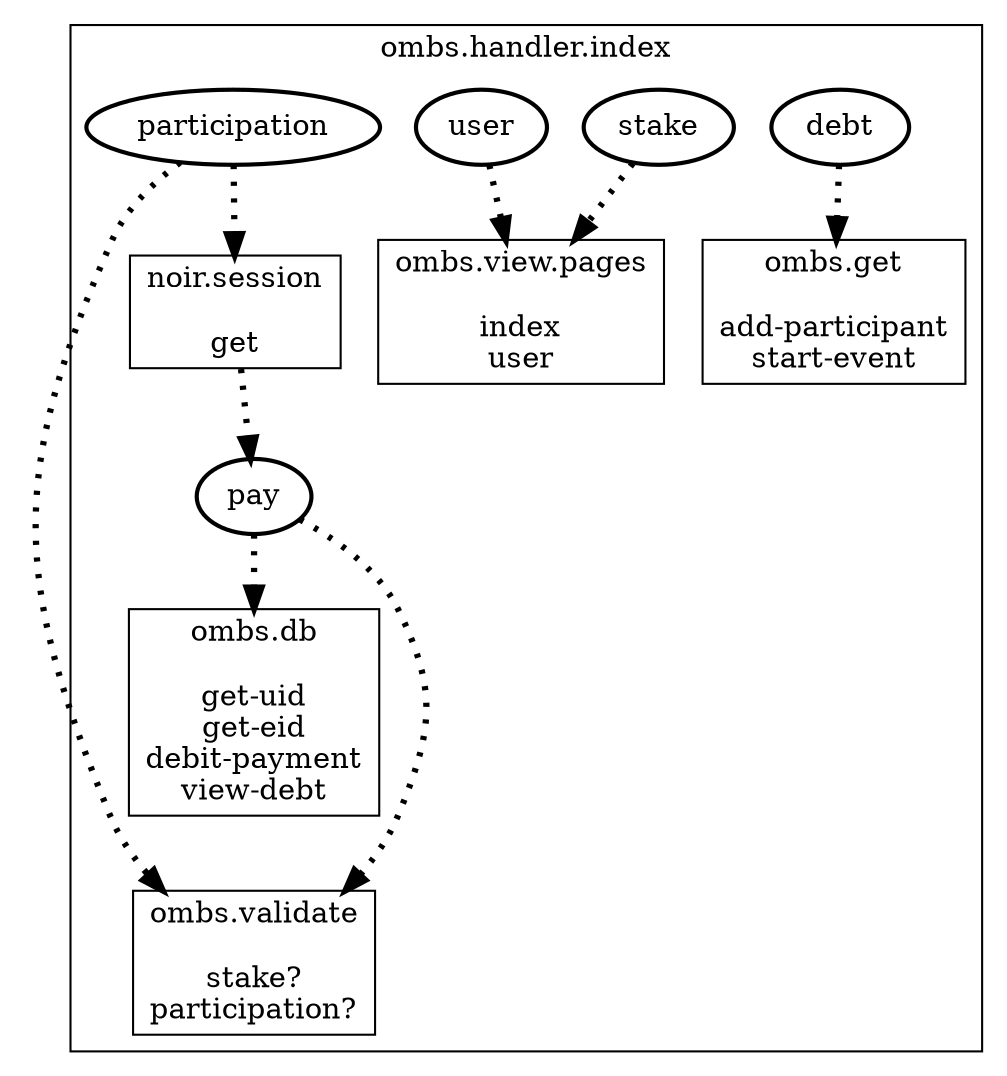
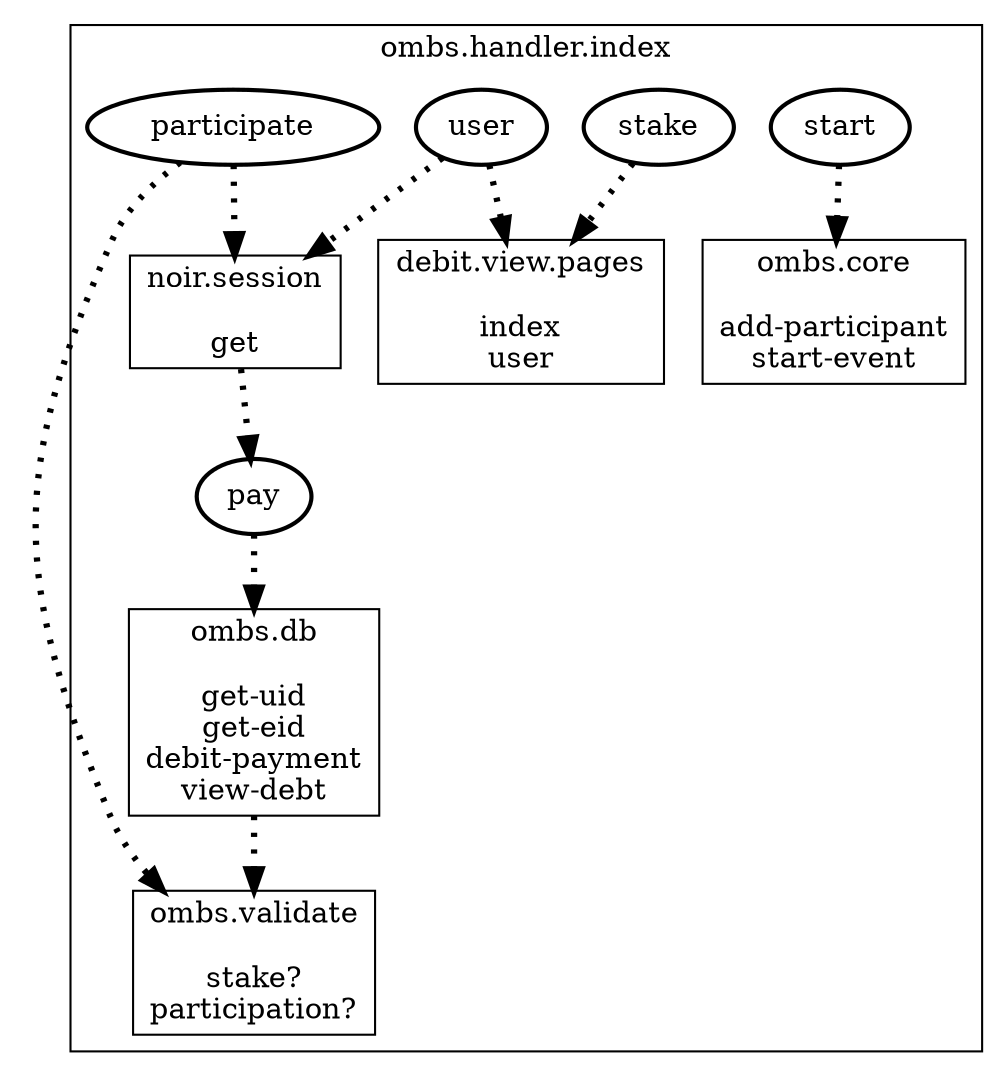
  digraph {
    node [shape=box]
    edge [penwidth=3 style=dotted]
-   n1 [label="ombs.get\n\nadd-participant\nstart-event"]
+   n1 [label="ombs.core\n\nadd-participant\nstart-event"]
    n2 [label=stake shape=ellipse style=bold]
    n3 [label=user shape=ellipse style=bold]
-   n4 [label="ombs.view.pages\n\nindex\nuser"]
-   n5 [label=debt shape=ellipse style=bold]
+   n4 [label="debit.view.pages\n\nindex\nuser"]
+   n5 [label=start shape=ellipse style=bold]
    n6 [label=pay shape=ellipse style=bold]
    n7 [label="noir.session\n\nget"]
-   n8 [label=participation shape=ellipse style=bold]
+   n8 [label=participate shape=ellipse style=bold]
    n9 [label="ombs.validate\n\nstake?\nparticipation?"]
    n10 [label="ombs.db\n\nget-uid\nget-eid\ndebit-payment\nview-debt"]
    subgraph cluster_1 {
      label="ombs.handler.index"
      n1
      n2
      n3
      n4
      n5
      n6
      n7
      n8
      n9
      n10
    }
    n2 -> n4
    n3 -> n4
+   n3 -> n7
    n5 -> n1
-   n6 -> n9
+   n10 -> n9
    n6 -> n10
    n7 -> n6
    n8 -> n7
    n8 -> n9
  }
